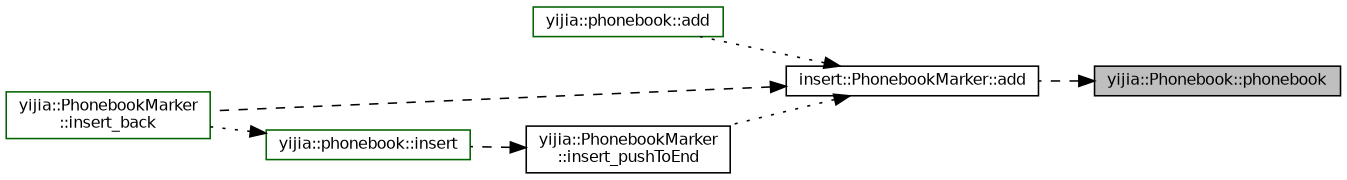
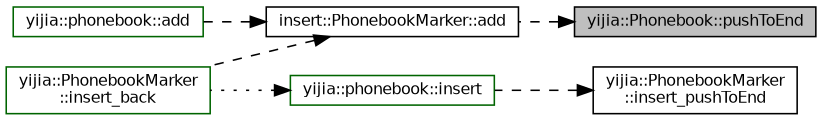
  digraph {
    fontname="DejaVu Sans"
    rankdir=RL
    node [color=black fillcolor=white fontname="DejaVu Sans" fontsize=10 shape=record style=filled]
    edge [color=black dir=back fontname="DejaVu Sans" fontsize=10 labelfontname=Helvetica labelfontsize=10 style=dashed]
-   n1 [fillcolor=grey75 fontcolor=black height=0.2 label="yijia::Phonebook::phonebook" width=0.4]
+   n1 [fillcolor=grey75 fontcolor=black height=0.2 label="yijia::Phonebook::pushToEnd" width=0.4]
    n2 [height=0.2 label="insert::PhonebookMarker::add" width=0.4]
    n3 [color=darkgreen height=0.2 label="yijia::phonebook::add" width=0.4]
    n4 [color=darkgreen height=0.2 label="yijia::PhonebookMarker\l::insert_back" width=0.4]
    n5 [height=0.2 label="yijia::PhonebookMarker\l::insert_pushToEnd" width=0.4]
    n6 [color=darkgreen height=0.2 label="yijia::phonebook::insert" width=0.4]
    n1 -> n2
-   n2 -> n3 [style=dotted]
+   n2 -> n3
    n2 -> n4
-   n2 -> n5 [style=dotted]
    n5 -> n6
    n6 -> n4 [style=dotted]
  }
